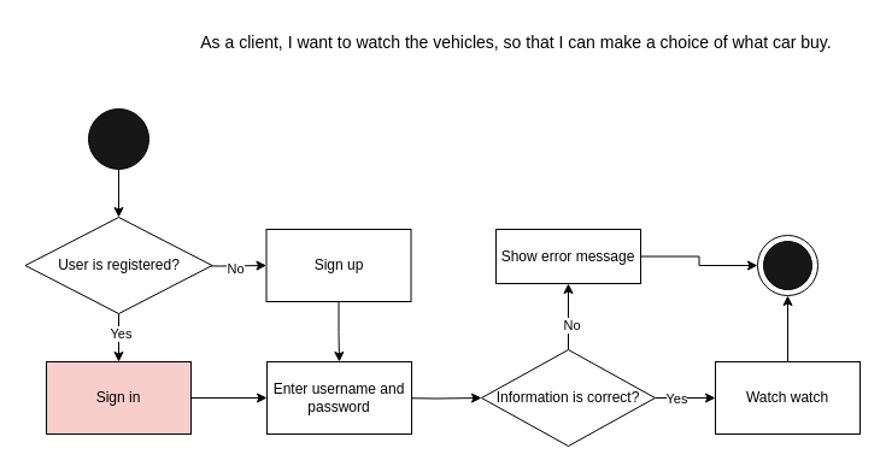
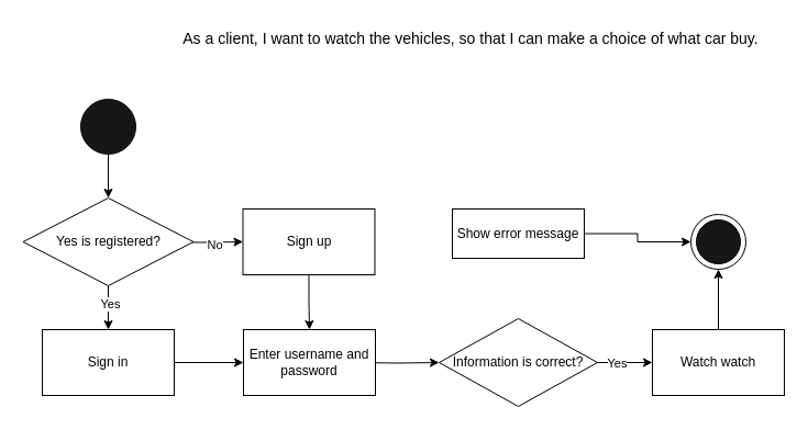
  <mxCell id="0" />
  <mxCell id="1" parent="0" />
  <mxCell id="2" value="" style="edgeStyle=orthogonalEdgeStyle;rounded=0;orthogonalLoop=1;jettySize=auto;html=1;" edge="1" parent="1" source="3" target="9"><mxGeometry relative="1" as="geometry" /></mxCell>
  <mxCell id="3" value="" style="ellipse;whiteSpace=wrap;html=1;aspect=fixed;fillColor=#171717;" vertex="1" parent="1"><mxGeometry x="73" y="90" width="50" height="50" as="geometry" /></mxCell>
  <mxCell id="4" value="&lt;font style=&quot;font-size: 14px;&quot;&gt;As a client, I want to watch the vehicles, so that I can make a choice of what car buy.&lt;/font&gt;" style="text;html=1;align=center;verticalAlign=middle;whiteSpace=wrap;rounded=0;" vertex="1" parent="1"><mxGeometry x="153" y="20" width="550" height="30" as="geometry" /></mxCell>
  <mxCell id="5" value="" style="edgeStyle=orthogonalEdgeStyle;rounded=0;orthogonalLoop=1;jettySize=auto;html=1;" edge="1" parent="1" target="11"><mxGeometry relative="1" as="geometry"><mxPoint x="143" y="220" as="sourcePoint" /></mxGeometry></mxCell>
  <mxCell id="6" value="No" style="edgeLabel;html=1;align=center;verticalAlign=middle;resizable=0;points=[];" vertex="1" connectable="0" parent="5"><mxGeometry x="0.346" y="-2" relative="1" as="geometry"><mxPoint as="offset" /></mxGeometry></mxCell>
  <mxCell id="7" value="" style="edgeStyle=orthogonalEdgeStyle;rounded=0;orthogonalLoop=1;jettySize=auto;html=1;" edge="1" parent="1" source="9" target="13"><mxGeometry relative="1" as="geometry" /></mxCell>
  <mxCell id="8" value="Yes" style="edgeLabel;html=1;align=center;verticalAlign=middle;resizable=0;points=[];" vertex="1" connectable="0" parent="7"><mxGeometry x="-0.2" y="1" relative="1" as="geometry"><mxPoint as="offset" /></mxGeometry></mxCell>
- <mxCell id="9" value="User is registered?" style="rhombus;whiteSpace=wrap;html=1;" vertex="1" parent="1"><mxGeometry x="20.5" y="180" width="155" height="80" as="geometry" /></mxCell>
+ <mxCell id="9" value="Yes is registered?" style="rhombus;whiteSpace=wrap;html=1;" vertex="1" parent="1"><mxGeometry x="20.5" y="180" width="155" height="80" as="geometry" /></mxCell>
  <mxCell id="10" style="edgeStyle=orthogonalEdgeStyle;rounded=0;orthogonalLoop=1;jettySize=auto;html=1;entryX=0.5;entryY=0;entryDx=0;entryDy=0;" edge="1" parent="1" source="11" target="15"><mxGeometry relative="1" as="geometry" /></mxCell>
  <mxCell id="11" value="Sign up" style="whiteSpace=wrap;html=1;" vertex="1" parent="1"><mxGeometry x="220.5" y="190" width="120" height="60" as="geometry" /></mxCell>
  <mxCell id="12" value="" style="edgeStyle=orthogonalEdgeStyle;rounded=0;orthogonalLoop=1;jettySize=auto;html=1;" edge="1" parent="1" source="13" target="15"><mxGeometry relative="1" as="geometry" /></mxCell>
- <mxCell id="13" value="Sign in" style="whiteSpace=wrap;html=1;fillColor=#f8cecc;" vertex="1" parent="1"><mxGeometry x="38" y="300" width="120" height="60" as="geometry" /></mxCell>
+ <mxCell id="13" value="Sign in" style="whiteSpace=wrap;html=1;" vertex="1" parent="1"><mxGeometry x="38" y="300" width="120" height="60" as="geometry" /></mxCell>
  <mxCell id="14" value="" style="edgeStyle=orthogonalEdgeStyle;rounded=0;orthogonalLoop=1;jettySize=auto;html=1;" edge="1" parent="1" target="20"><mxGeometry relative="1" as="geometry"><mxPoint x="323" y="330" as="sourcePoint" /></mxGeometry></mxCell>
  <mxCell id="15" value="Enter username and password" style="whiteSpace=wrap;html=1;" vertex="1" parent="1"><mxGeometry x="221" y="300" width="120" height="60" as="geometry" /></mxCell>
- <mxCell id="16" value="" style="edgeStyle=orthogonalEdgeStyle;rounded=0;orthogonalLoop=1;jettySize=auto;html=1;" edge="1" parent="1" source="20" target="22"><mxGeometry relative="1" as="geometry" /></mxCell>
- <mxCell id="17" value="No" style="edgeLabel;html=1;align=center;verticalAlign=middle;resizable=0;points=[];" vertex="1" connectable="0" parent="16"><mxGeometry x="-0.25" y="-2" relative="1" as="geometry"><mxPoint as="offset" /></mxGeometry></mxCell>
  <mxCell id="18" value="" style="edgeStyle=orthogonalEdgeStyle;rounded=0;orthogonalLoop=1;jettySize=auto;html=1;" edge="1" parent="1" source="20" target="24"><mxGeometry relative="1" as="geometry" /></mxCell>
  <mxCell id="19" value="Yes" style="edgeLabel;html=1;align=center;verticalAlign=middle;resizable=0;points=[];" vertex="1" connectable="0" parent="18"><mxGeometry x="-0.32" y="-4" relative="1" as="geometry"><mxPoint y="-4" as="offset" /></mxGeometry></mxCell>
  <mxCell id="20" value="Information is correct?" style="rhombus;whiteSpace=wrap;html=1;" vertex="1" parent="1"><mxGeometry x="399" y="290" width="144" height="80" as="geometry" /></mxCell>
  <mxCell id="21" style="edgeStyle=orthogonalEdgeStyle;rounded=0;orthogonalLoop=1;jettySize=auto;html=1;entryX=0;entryY=0.5;entryDx=0;entryDy=0;" edge="1" parent="1" source="22" target="25"><mxGeometry relative="1" as="geometry" /></mxCell>
  <mxCell id="22" value="Show error message" style="whiteSpace=wrap;html=1;" vertex="1" parent="1"><mxGeometry x="411" y="190" width="120" height="45" as="geometry" /></mxCell>
  <mxCell id="23" style="edgeStyle=orthogonalEdgeStyle;rounded=0;orthogonalLoop=1;jettySize=auto;html=1;entryX=0.5;entryY=1;entryDx=0;entryDy=0;" edge="1" parent="1" source="24" target="25"><mxGeometry relative="1" as="geometry" /></mxCell>
  <mxCell id="24" value="Watch watch" style="whiteSpace=wrap;html=1;" vertex="1" parent="1"><mxGeometry x="593" y="300" width="120" height="60" as="geometry" /></mxCell>
  <mxCell id="25" value="" style="ellipse;whiteSpace=wrap;html=1;aspect=fixed;" vertex="1" parent="1"><mxGeometry x="628" y="195" width="50" height="50" as="geometry" /></mxCell>
  <mxCell id="26" value="" style="ellipse;whiteSpace=wrap;html=1;aspect=fixed;fillColor=#171717;" vertex="1" parent="1"><mxGeometry x="633" y="200" width="40" height="40" as="geometry" /></mxCell>
